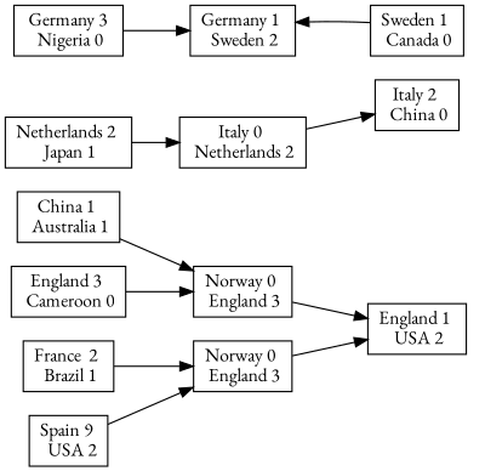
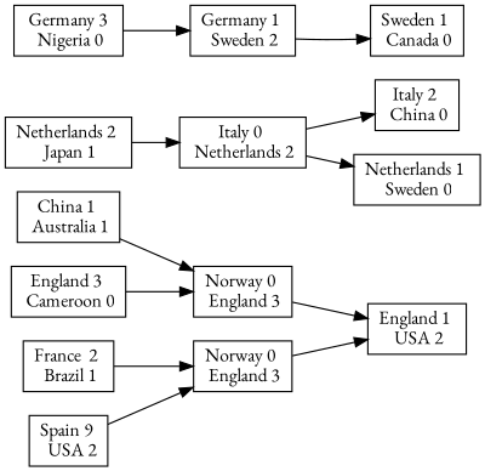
  digraph {
    fontname="EB Garamond"
    rankdir=LR
    node [fontname="EB Garamond" shape=box]
    edge [fontname="EB Garamond"]
    n1 [label="China 1 \n Australia 1"]
    n2 [label="Norway 0 \n England 3"]
    n3 [label="England 1 \n USA 2"]
    n4 [label="England 3 \n Cameroon 0"]
    n5 [label="France  2 \n Brazil 1"]
    n6 [label="Norway 0 \n England 3"]
    n7 [label="Spain 9 \n  USA 2"]
    n8 [label="Italy 2 \n China 0"]
    n9 [label="Italy 0 \n Netherlands 2"]
+   n10 [label="Netherlands 1 \n Sweden 0"]
    n11 [label="Netherlands 2 \n Japan 1"]
    n12 [label=" Germany 3 \n Nigeria 0"]
    n13 [label="Germany 1 \n Sweden 2"]
    n14 [label="Sweden 1 \n Canada 0"]
    n1 -> n2
    n2 -> n3
    n4 -> n2
    n5 -> n6
    n6 -> n3
    n7 -> n6
    n9 -> n8
+   n9 -> n10
    n11 -> n9
    n12 -> n13
-   n14 -> n13
+   n13 -> n14
  }
